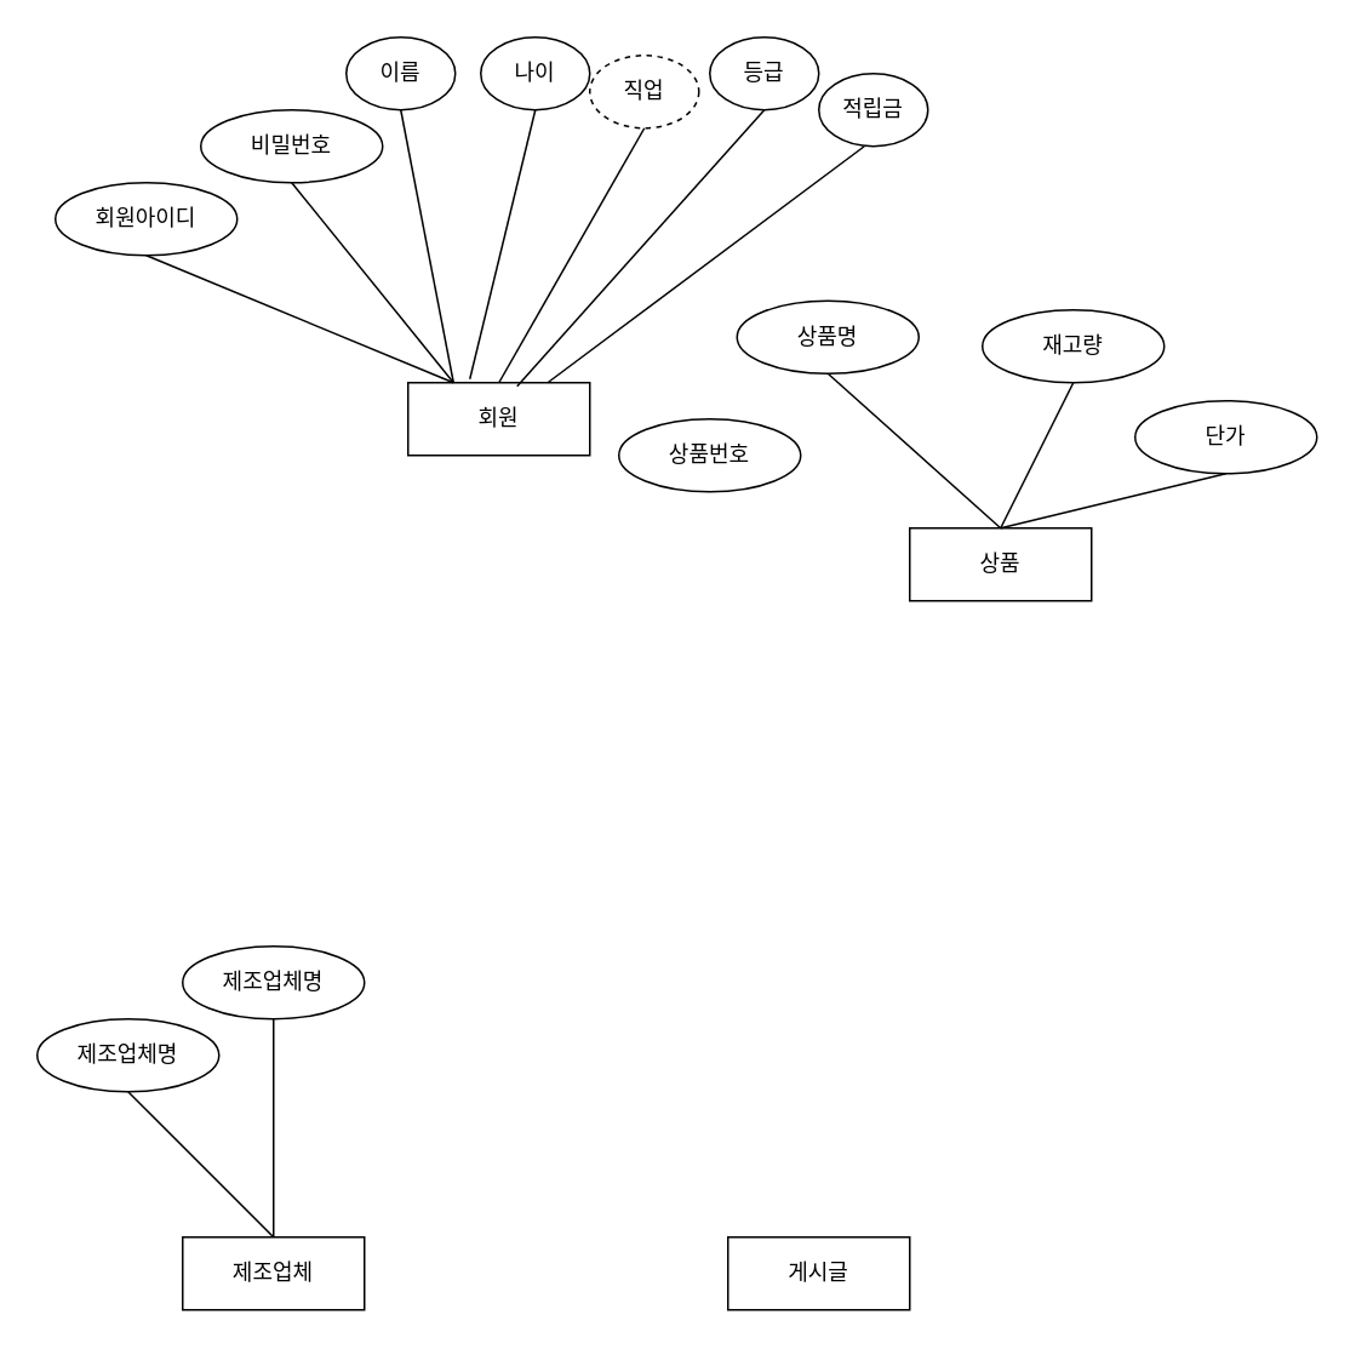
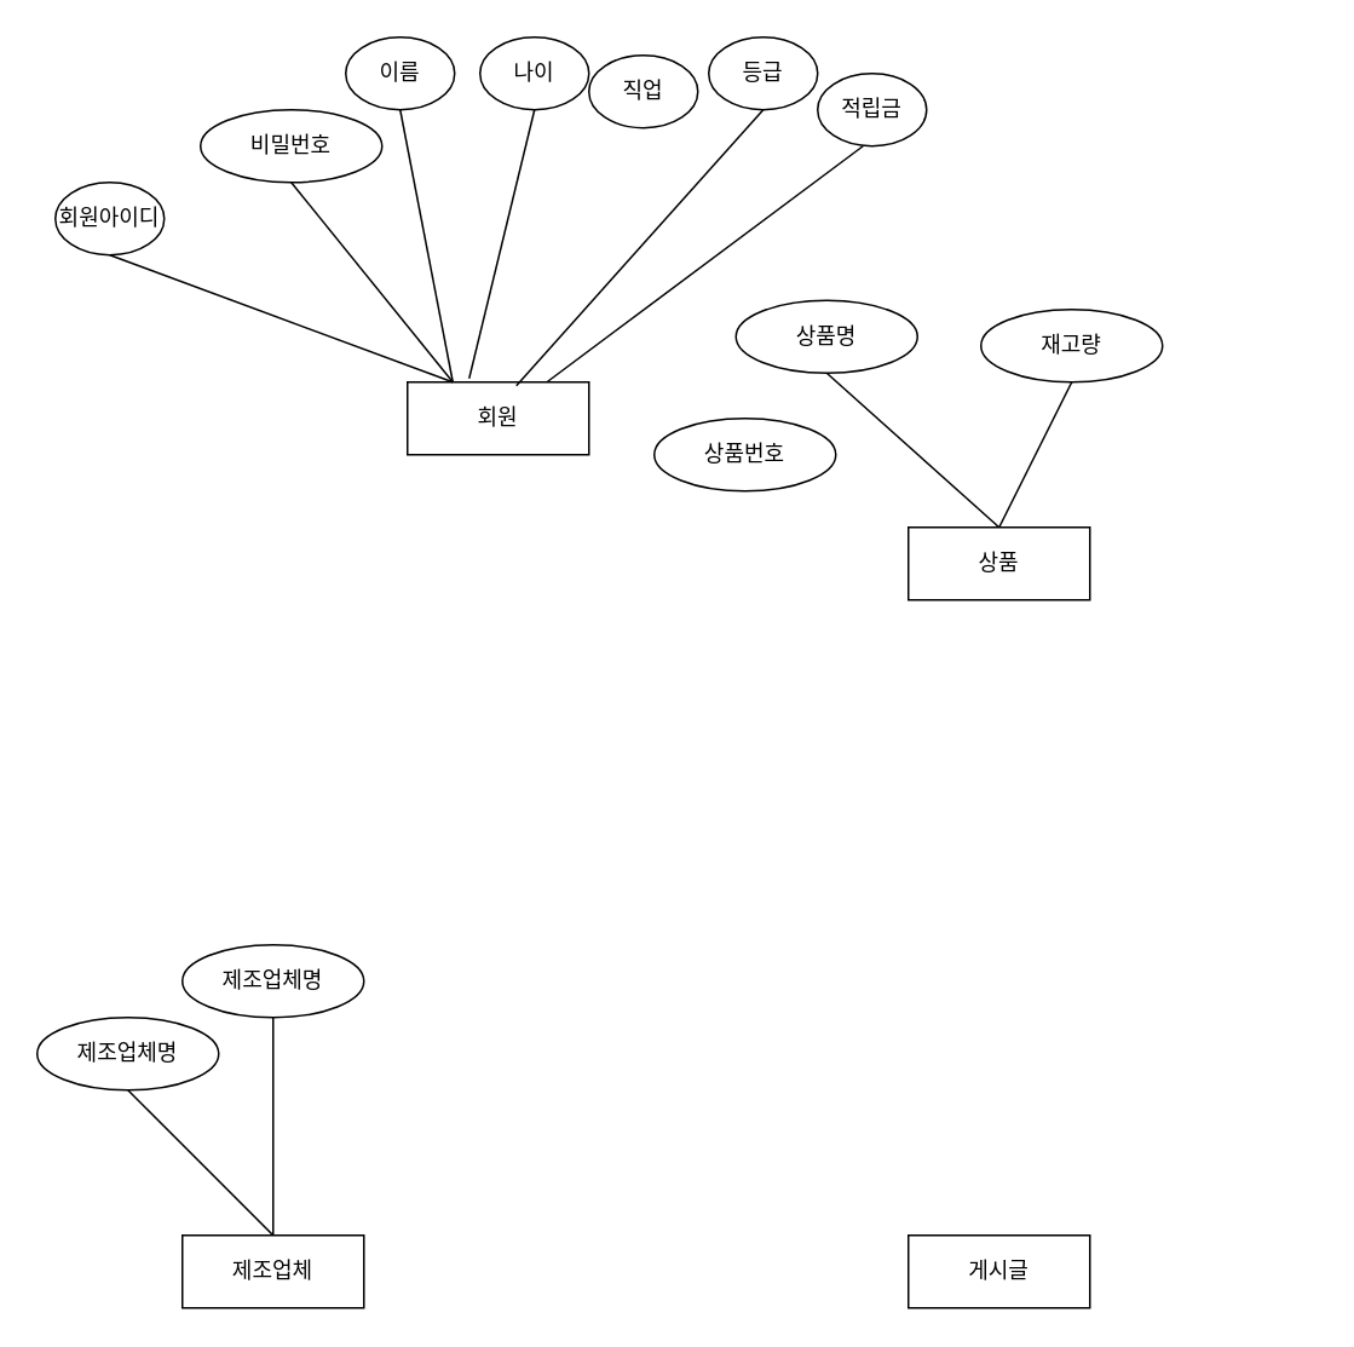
  <mxCell id="0" />
  <mxCell id="1" parent="0" />
  <mxCell id="2" value="회원" style="whiteSpace=wrap;html=1;align=center;" vertex="1" parent="1"><mxGeometry x="224" y="210" width="100" height="40" as="geometry" /></mxCell>
  <mxCell id="3" value="상품" style="whiteSpace=wrap;html=1;align=center;" vertex="1" parent="1"><mxGeometry x="500" y="290" width="100" height="40" as="geometry" /></mxCell>
  <mxCell id="4" value="제조업체" style="whiteSpace=wrap;html=1;align=center;" vertex="1" parent="1"><mxGeometry x="100" y="680" width="100" height="40" as="geometry" /></mxCell>
- <mxCell id="5" value="게시글" style="whiteSpace=wrap;html=1;align=center;" vertex="1" parent="1"><mxGeometry x="400" y="680" width="100" height="40" as="geometry" /></mxCell>
- <mxCell id="6" value="회원아이디" style="ellipse;whiteSpace=wrap;html=1;align=center;" vertex="1" parent="1"><mxGeometry x="30" y="100" width="100" height="40" as="geometry" /></mxCell>
+ <mxCell id="5" value="게시글" style="whiteSpace=wrap;html=1;align=center;" vertex="1" parent="1"><mxGeometry x="500" y="680" width="100" height="40" as="geometry" /></mxCell>
+ <mxCell id="6" value="회원아이디" style="ellipse;whiteSpace=wrap;html=1;align=center;" vertex="1" parent="1"><mxGeometry x="30" y="100" width="60" height="40" as="geometry" /></mxCell>
  <mxCell id="7" value="비밀번호" style="ellipse;whiteSpace=wrap;html=1;align=center;" vertex="1" parent="1"><mxGeometry x="110" y="60" width="100" height="40" as="geometry" /></mxCell>
  <mxCell id="8" value="이름" style="ellipse;whiteSpace=wrap;html=1;align=center;" vertex="1" parent="1"><mxGeometry x="190" y="20" width="60" height="40" as="geometry" /></mxCell>
  <mxCell id="9" value="나이" style="ellipse;whiteSpace=wrap;html=1;align=center;" vertex="1" parent="1"><mxGeometry x="264" y="20" width="60" height="40" as="geometry" /></mxCell>
- <mxCell id="10" value="직업" style="ellipse;whiteSpace=wrap;html=1;align=center;dashed=1;" vertex="1" parent="1"><mxGeometry x="324" y="30" width="60" height="40" as="geometry" /></mxCell>
+ <mxCell id="10" value="직업" style="ellipse;whiteSpace=wrap;html=1;align=center;" vertex="1" parent="1"><mxGeometry x="324" y="30" width="60" height="40" as="geometry" /></mxCell>
  <mxCell id="11" value="등급" style="ellipse;whiteSpace=wrap;html=1;align=center;" vertex="1" parent="1"><mxGeometry x="390" y="20" width="60" height="40" as="geometry" /></mxCell>
  <mxCell id="12" value="적립금" style="ellipse;whiteSpace=wrap;html=1;align=center;" vertex="1" parent="1"><mxGeometry x="450" y="40" width="60" height="40" as="geometry" /></mxCell>
  <mxCell id="13" value="" style="endArrow=none;html=1;rounded=0;entryX=0.5;entryY=1;entryDx=0;entryDy=0;exitX=0.25;exitY=0;exitDx=0;exitDy=0;" edge="1" parent="1" source="2" target="6"><mxGeometry width="50" height="50" relative="1" as="geometry"><mxPoint x="330" y="420" as="sourcePoint" /><mxPoint x="380" y="370" as="targetPoint" /></mxGeometry></mxCell>
  <mxCell id="14" value="" style="endArrow=none;html=1;rounded=0;entryX=0.5;entryY=1;entryDx=0;entryDy=0;exitX=0.25;exitY=0;exitDx=0;exitDy=0;" edge="1" parent="1" source="2" target="7"><mxGeometry width="50" height="50" relative="1" as="geometry"><mxPoint x="330" y="420" as="sourcePoint" /><mxPoint x="380" y="370" as="targetPoint" /></mxGeometry></mxCell>
  <mxCell id="15" value="" style="endArrow=none;html=1;rounded=0;entryX=0.5;entryY=1;entryDx=0;entryDy=0;exitX=0.25;exitY=0;exitDx=0;exitDy=0;" edge="1" parent="1" source="2" target="8"><mxGeometry width="50" height="50" relative="1" as="geometry"><mxPoint x="320" y="160" as="sourcePoint" /><mxPoint x="235" y="80" as="targetPoint" /></mxGeometry></mxCell>
  <mxCell id="16" value="" style="endArrow=none;html=1;rounded=0;entryX=0.5;entryY=1;entryDx=0;entryDy=0;exitX=0.34;exitY=-0.05;exitDx=0;exitDy=0;exitPerimeter=0;" edge="1" parent="1" source="2" target="9"><mxGeometry width="50" height="50" relative="1" as="geometry"><mxPoint x="280" y="160" as="sourcePoint" /><mxPoint x="290" y="80" as="targetPoint" /></mxGeometry></mxCell>
- <mxCell id="17" value="" style="endArrow=none;html=1;rounded=0;entryX=0.5;entryY=1;entryDx=0;entryDy=0;exitX=0.5;exitY=0;exitDx=0;exitDy=0;" edge="1" parent="1" source="2" target="10"><mxGeometry width="50" height="50" relative="1" as="geometry"><mxPoint x="344" y="160" as="sourcePoint" /><mxPoint x="354" y="80" as="targetPoint" /></mxGeometry></mxCell>
  <mxCell id="18" value="" style="endArrow=none;html=1;rounded=0;entryX=0.5;entryY=1;entryDx=0;entryDy=0;exitX=0.6;exitY=0.05;exitDx=0;exitDy=0;exitPerimeter=0;" edge="1" parent="1" source="2" target="11"><mxGeometry width="50" height="50" relative="1" as="geometry"><mxPoint x="310" y="158" as="sourcePoint" /><mxPoint x="405" y="80" as="targetPoint" /></mxGeometry></mxCell>
  <mxCell id="19" value="" style="endArrow=none;html=1;rounded=0;entryX=0.5;entryY=1;entryDx=0;entryDy=0;" edge="1" parent="1" source="2"><mxGeometry width="50" height="50" relative="1" as="geometry"><mxPoint x="330" y="162" as="sourcePoint" /><mxPoint x="475" y="80" as="targetPoint" /></mxGeometry></mxCell>
- <mxCell id="20" value="상품번호" style="ellipse;whiteSpace=wrap;html=1;align=center;" vertex="1" parent="1"><mxGeometry x="340" y="230" width="100" height="40" as="geometry" /></mxCell>
+ <mxCell id="20" value="상품번호" style="ellipse;whiteSpace=wrap;html=1;align=center;" vertex="1" parent="1"><mxGeometry x="360" y="230" width="100" height="40" as="geometry" /></mxCell>
  <mxCell id="21" value="상품명" style="ellipse;whiteSpace=wrap;html=1;align=center;" vertex="1" parent="1"><mxGeometry x="405" y="165" width="100" height="40" as="geometry" /></mxCell>
  <mxCell id="22" value="재고량" style="ellipse;whiteSpace=wrap;html=1;align=center;" vertex="1" parent="1"><mxGeometry x="540" y="170" width="100" height="40" as="geometry" /></mxCell>
- <mxCell id="23" value="단가" style="ellipse;whiteSpace=wrap;html=1;align=center;" vertex="1" parent="1"><mxGeometry x="624" y="220" width="100" height="40" as="geometry" /></mxCell>
  <mxCell id="24" value="" style="endArrow=none;html=1;rounded=0;exitX=0.5;exitY=0;exitDx=0;exitDy=0;entryX=0.5;entryY=1;entryDx=0;entryDy=0;" edge="1" parent="1" source="3" target="21"><mxGeometry width="50" height="50" relative="1" as="geometry"><mxPoint x="636.13" y="293.36" as="sourcePoint" /><mxPoint x="464.13" y="190.36" as="targetPoint" /></mxGeometry></mxCell>
  <mxCell id="25" value="" style="endArrow=none;html=1;rounded=0;exitX=0.5;exitY=0;exitDx=0;exitDy=0;entryX=0.5;entryY=1;entryDx=0;entryDy=0;" edge="1" parent="1" source="3" target="22"><mxGeometry width="50" height="50" relative="1" as="geometry"><mxPoint x="655.87" y="289.64" as="sourcePoint" /><mxPoint x="570" y="190" as="targetPoint" /></mxGeometry></mxCell>
- <mxCell id="26" value="" style="endArrow=none;html=1;rounded=0;exitX=0.5;exitY=0;exitDx=0;exitDy=0;entryX=0.5;entryY=1;entryDx=0;entryDy=0;" edge="1" parent="1" source="3" target="23"><mxGeometry width="50" height="50" relative="1" as="geometry"><mxPoint x="654" y="290" as="sourcePoint" /><mxPoint x="674" y="190" as="targetPoint" /></mxGeometry></mxCell>
  <mxCell id="27" value="제조업체명" style="ellipse;whiteSpace=wrap;html=1;align=center;" vertex="1" parent="1"><mxGeometry x="20" y="560" width="100" height="40" as="geometry" /></mxCell>
  <mxCell id="28" value="" style="endArrow=none;html=1;rounded=0;entryX=0.5;entryY=1;entryDx=0;entryDy=0;exitX=0.5;exitY=0;exitDx=0;exitDy=0;" edge="1" parent="1" source="4" target="27"><mxGeometry width="50" height="50" relative="1" as="geometry"><mxPoint x="330" y="520" as="sourcePoint" /><mxPoint x="380" y="470" as="targetPoint" /></mxGeometry></mxCell>
  <mxCell id="29" value="제조업체명" style="ellipse;whiteSpace=wrap;html=1;align=center;" vertex="1" parent="1"><mxGeometry x="100" y="520" width="100" height="40" as="geometry" /></mxCell>
  <mxCell id="30" value="" style="endArrow=none;html=1;rounded=0;entryX=0.5;entryY=1;entryDx=0;entryDy=0;exitX=0.5;exitY=0;exitDx=0;exitDy=0;" edge="1" parent="1" source="4" target="29"><mxGeometry width="50" height="50" relative="1" as="geometry"><mxPoint x="260" y="680" as="sourcePoint" /><mxPoint x="180" y="600" as="targetPoint" /></mxGeometry></mxCell>
